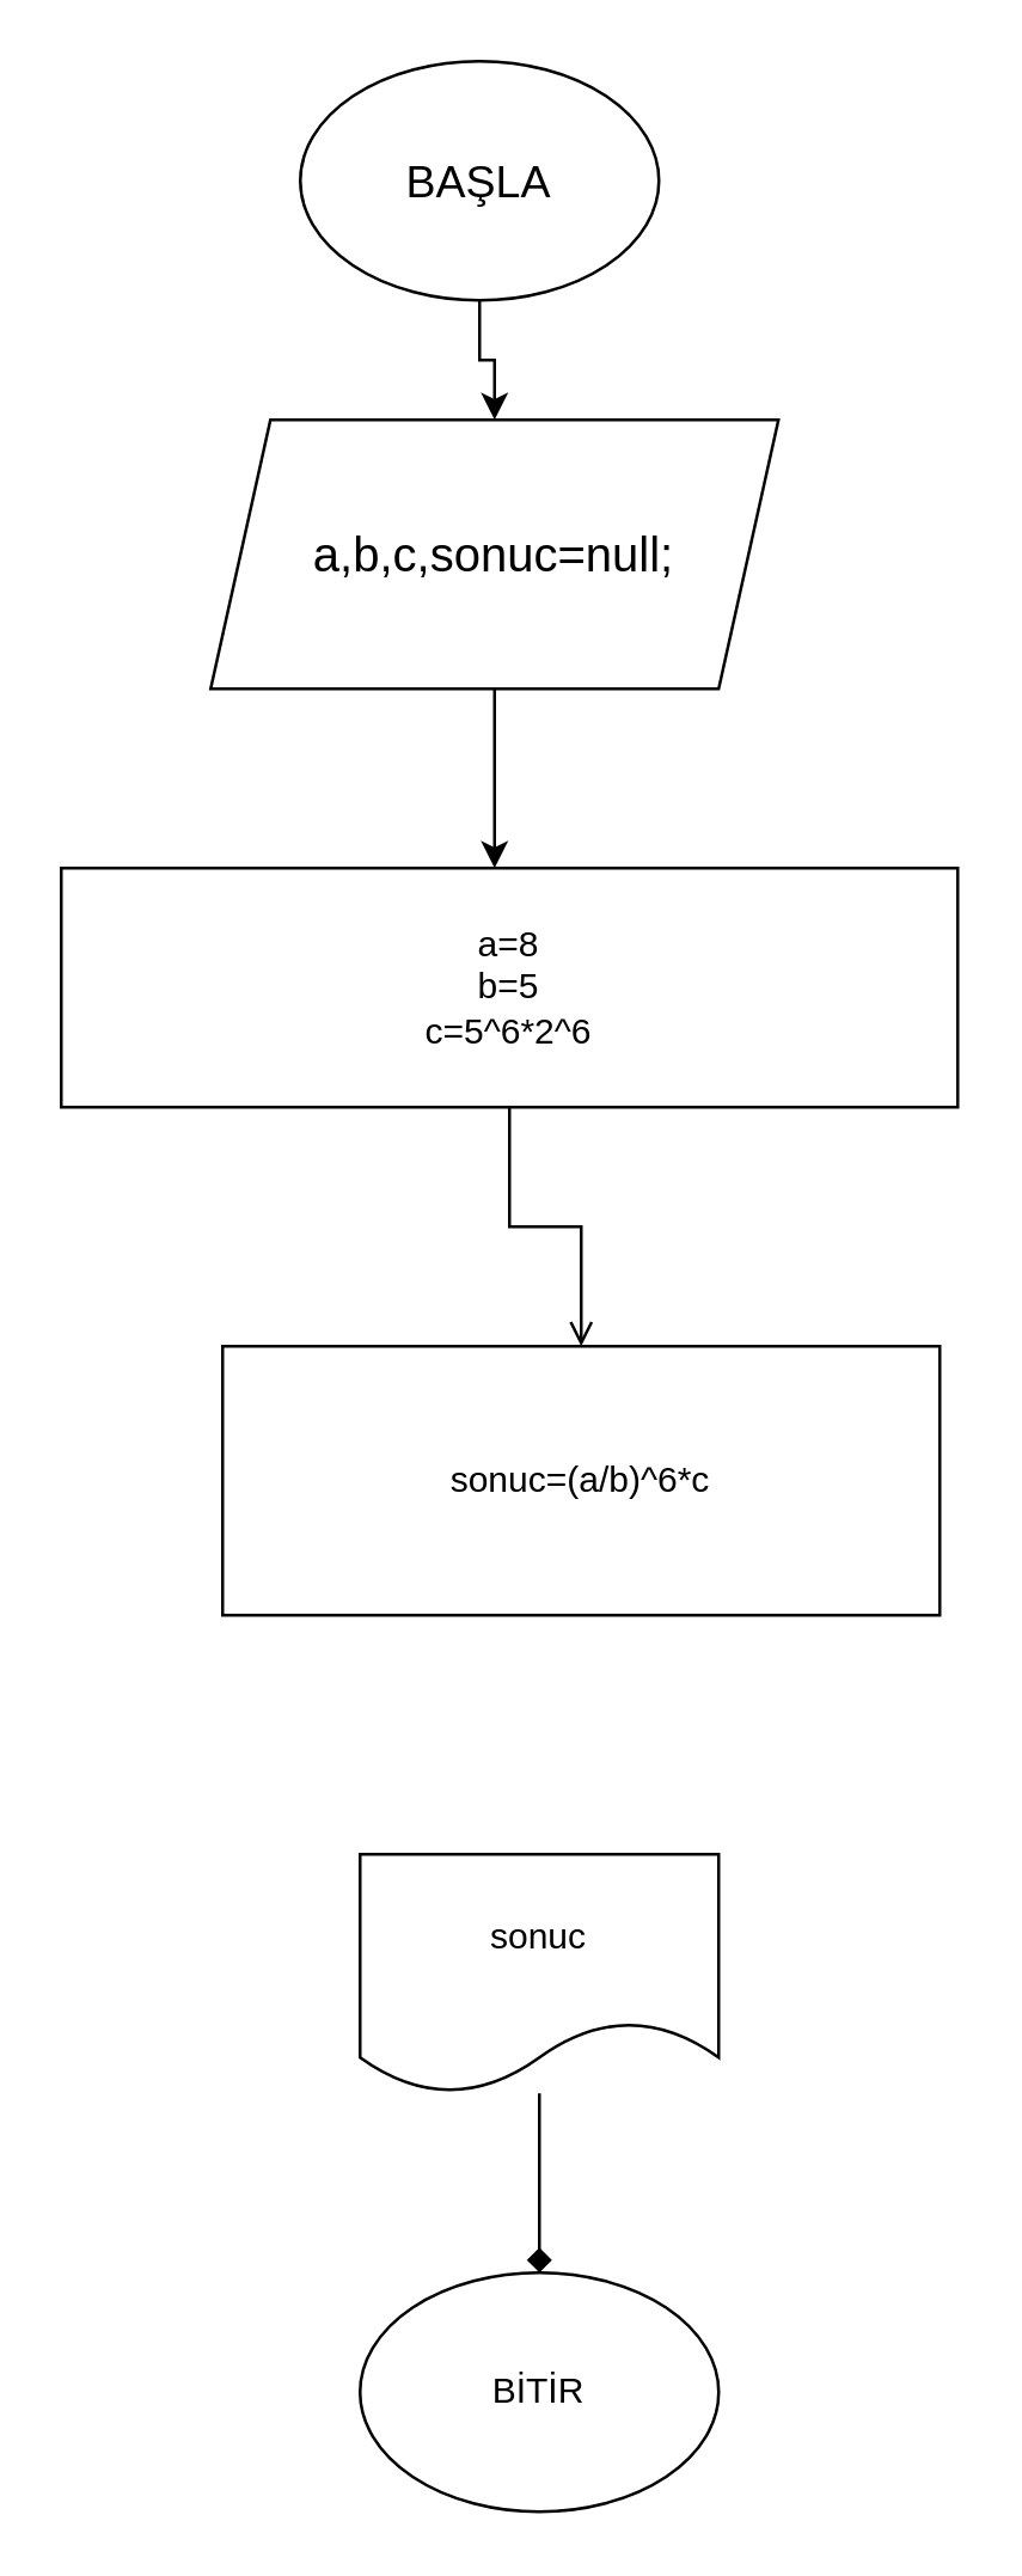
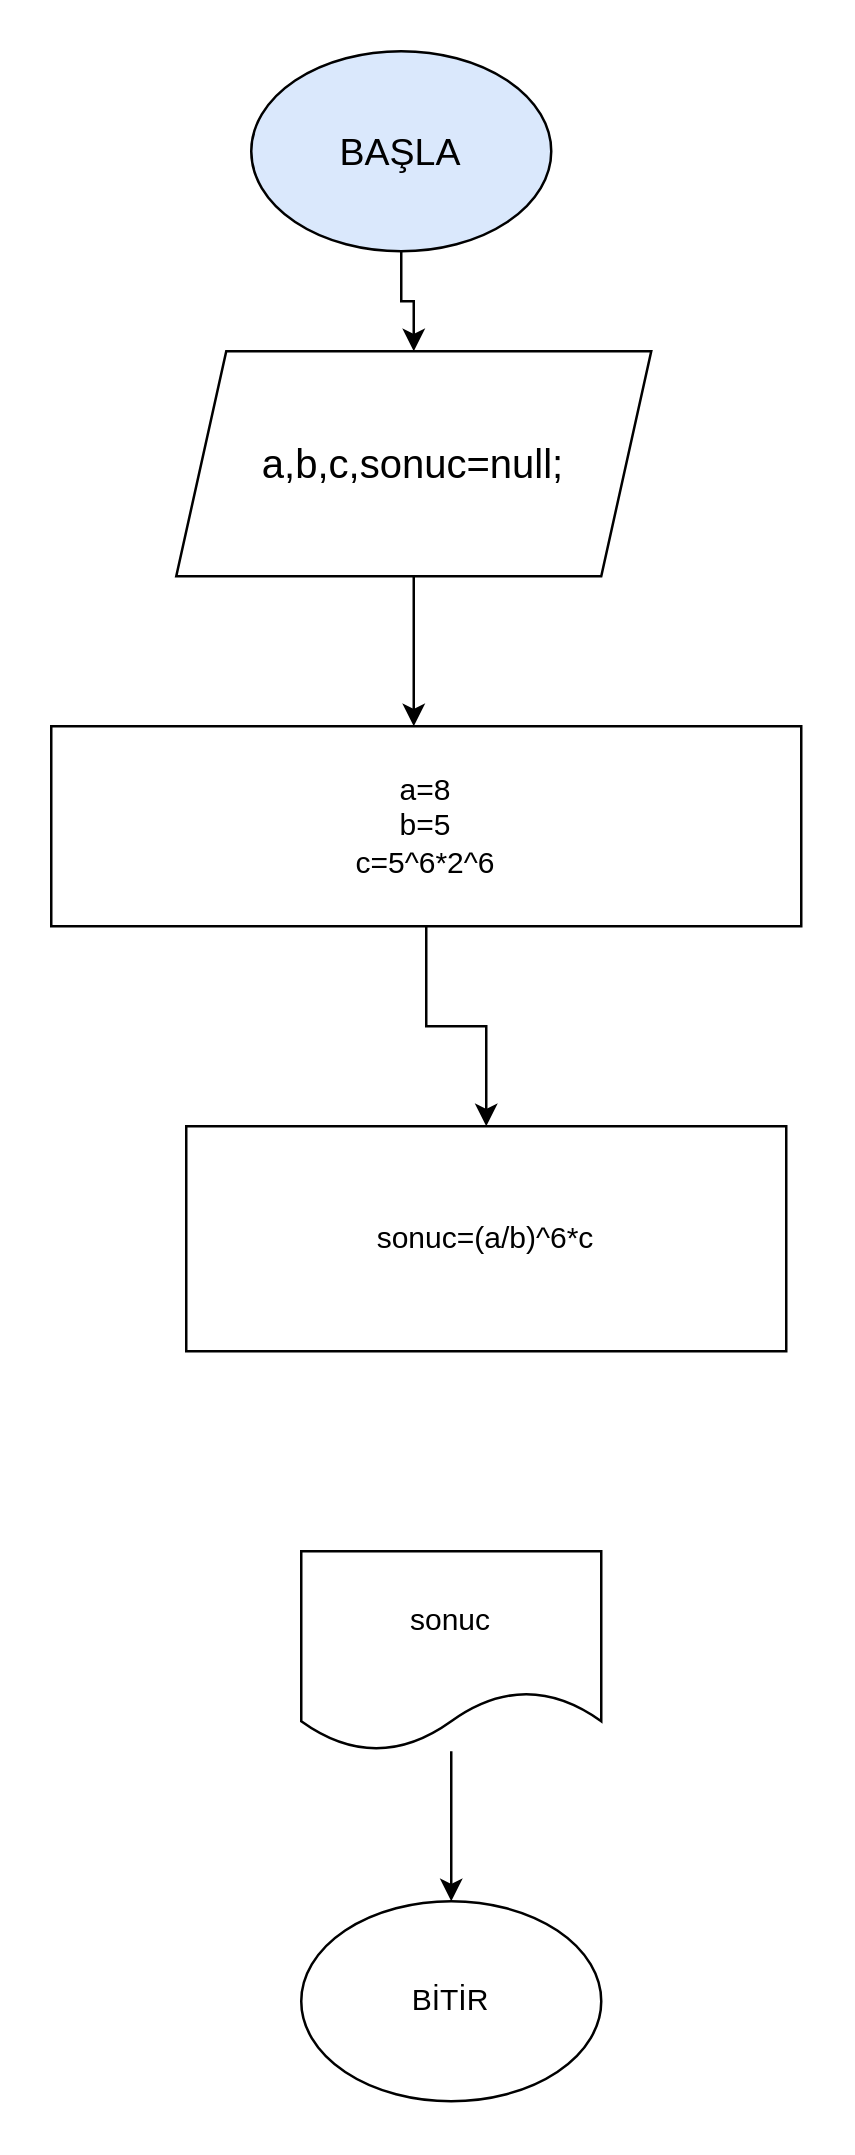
  <mxCell id="0" />
  <mxCell id="1" parent="0" />
  <mxCell id="2" style="edgeStyle=orthogonalEdgeStyle;rounded=0;orthogonalLoop=1;jettySize=auto;html=1;exitX=0.5;exitY=1;exitDx=0;exitDy=0;entryX=0.5;entryY=0;entryDx=0;entryDy=0;" edge="1" parent="1" source="3" target="5"><mxGeometry relative="1" as="geometry" /></mxCell>
- <mxCell id="3" value="&lt;font style=&quot;font-size: 15px&quot;&gt;BAŞLA&lt;/font&gt;" style="ellipse;whiteSpace=wrap;html=1;" vertex="1" parent="1"><mxGeometry x="100" y="20" width="120" height="80" as="geometry" /></mxCell>
+ <mxCell id="3" value="&lt;font style=&quot;font-size: 15px&quot;&gt;BAŞLA&lt;/font&gt;" style="ellipse;whiteSpace=wrap;html=1;fillColor=#dae8fc;" vertex="1" parent="1"><mxGeometry x="100" y="20" width="120" height="80" as="geometry" /></mxCell>
  <mxCell id="4" style="edgeStyle=orthogonalEdgeStyle;rounded=0;orthogonalLoop=1;jettySize=auto;html=1;exitX=0.5;exitY=1;exitDx=0;exitDy=0;" edge="1" parent="1" source="5"><mxGeometry relative="1" as="geometry"><mxPoint x="165" y="290" as="targetPoint" /></mxGeometry></mxCell>
  <mxCell id="5" value="&lt;font style=&quot;font-size: 16px&quot;&gt;a,b,c,sonuc=null;&lt;/font&gt;" style="shape=parallelogram;perimeter=parallelogramPerimeter;whiteSpace=wrap;html=1;fixedSize=1;" vertex="1" parent="1"><mxGeometry x="70" y="140" width="190" height="90" as="geometry" /></mxCell>
  <mxCell id="6" value="sonuc=(a/b)^6*c" style="rounded=0;whiteSpace=wrap;html=1;" vertex="1" parent="1"><mxGeometry x="74" y="450" width="240" height="90" as="geometry" /></mxCell>
- <mxCell id="7" style="edgeStyle=orthogonalEdgeStyle;rounded=0;orthogonalLoop=1;jettySize=auto;html=1;endArrow=open;" edge="1" parent="1" source="8" target="6"><mxGeometry relative="1" as="geometry" /></mxCell>
+ <mxCell id="7" style="edgeStyle=orthogonalEdgeStyle;rounded=0;orthogonalLoop=1;jettySize=auto;html=1;" edge="1" parent="1" source="8" target="6"><mxGeometry relative="1" as="geometry" /></mxCell>
  <mxCell id="8" value="a=8&lt;br&gt;b=5&lt;br&gt;c=5^6*2^6" style="rounded=0;whiteSpace=wrap;html=1;" vertex="1" parent="1"><mxGeometry x="20" y="290" width="300" height="80" as="geometry" /></mxCell>
- <mxCell id="9" style="edgeStyle=orthogonalEdgeStyle;rounded=0;orthogonalLoop=1;jettySize=auto;html=1;endArrow=diamond;" edge="1" parent="1" source="10" target="11"><mxGeometry relative="1" as="geometry" /></mxCell>
+ <mxCell id="9" style="edgeStyle=orthogonalEdgeStyle;rounded=0;orthogonalLoop=1;jettySize=auto;html=1;" edge="1" parent="1" source="10" target="11"><mxGeometry relative="1" as="geometry" /></mxCell>
  <mxCell id="10" value="sonuc" style="shape=document;whiteSpace=wrap;html=1;boundedLbl=1;" vertex="1" parent="1"><mxGeometry x="120" y="620" width="120" height="80" as="geometry" /></mxCell>
  <mxCell id="11" value="BİTİR" style="ellipse;whiteSpace=wrap;html=1;" vertex="1" parent="1"><mxGeometry x="120" y="760" width="120" height="80" as="geometry" /></mxCell>
